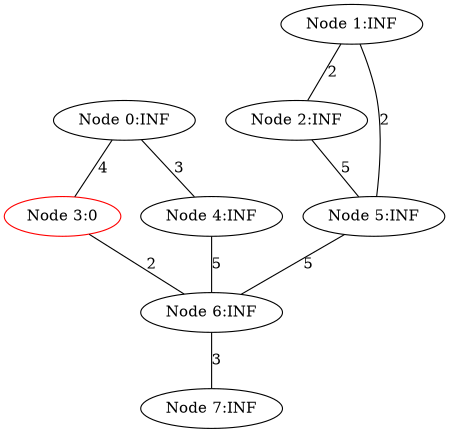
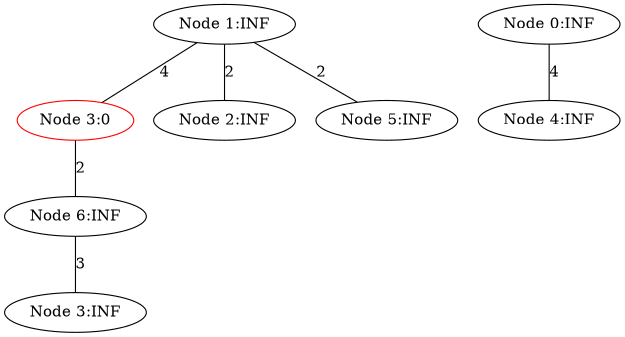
  graph {
    "Node 3:0" [color=red]
    "Node 0:INF"
    "Node 4:INF"
    "Node 2:INF"
    "Node 5:INF"
    "Node 6:INF"
-   "Node 7:INF"
+   "Node 7:INF" [label="Node 3:INF"]
    "Node 1:INF"
    "Node 3:0" -- "Node 6:INF" [label=2]
-   "Node 0:INF" -- "Node 3:0" [label=4]
-   "Node 0:INF" -- "Node 4:INF" [label=3]
-   "Node 4:INF" -- "Node 6:INF" [label=5]
-   "Node 2:INF" -- "Node 5:INF" [label=5]
-   "Node 5:INF" -- "Node 6:INF" [label=5]
+   "Node 1:INF" -- "Node 3:0" [label=4]
+   "Node 0:INF" -- "Node 4:INF" [label=4]
    "Node 6:INF" -- "Node 7:INF" [label=3]
    "Node 1:INF" -- "Node 2:INF" [label=2]
    "Node 1:INF" -- "Node 5:INF" [label=2]
  }
